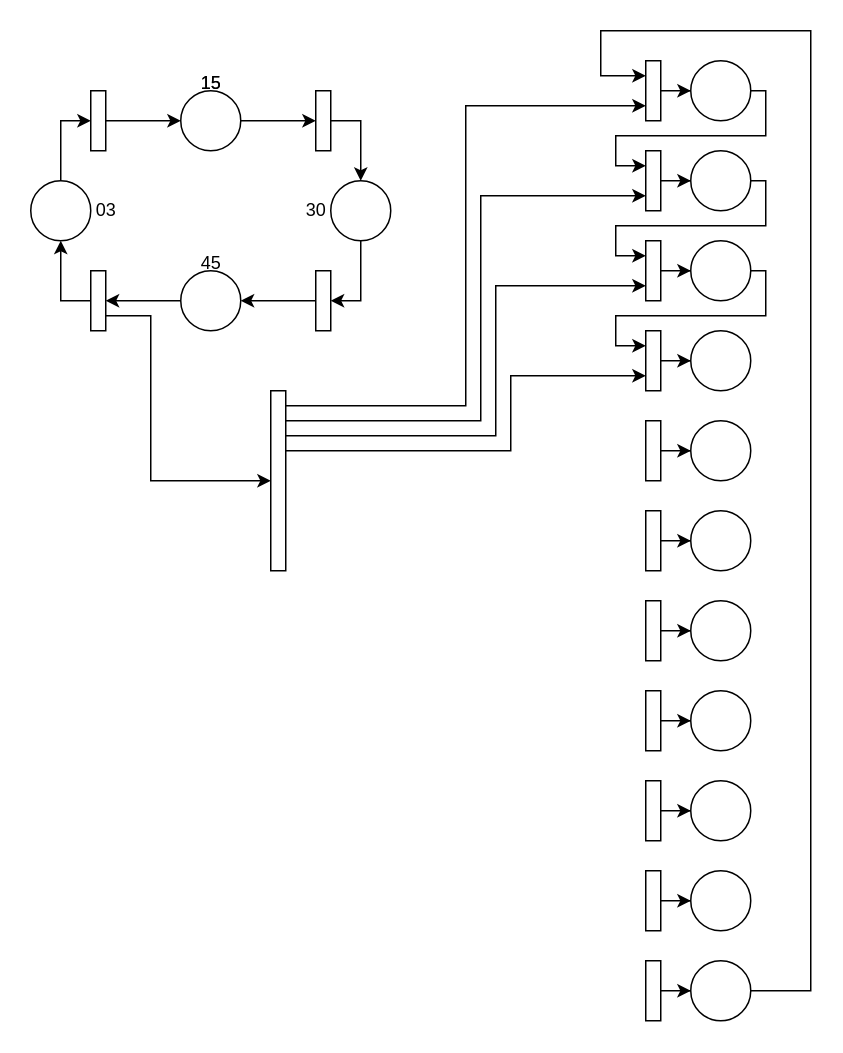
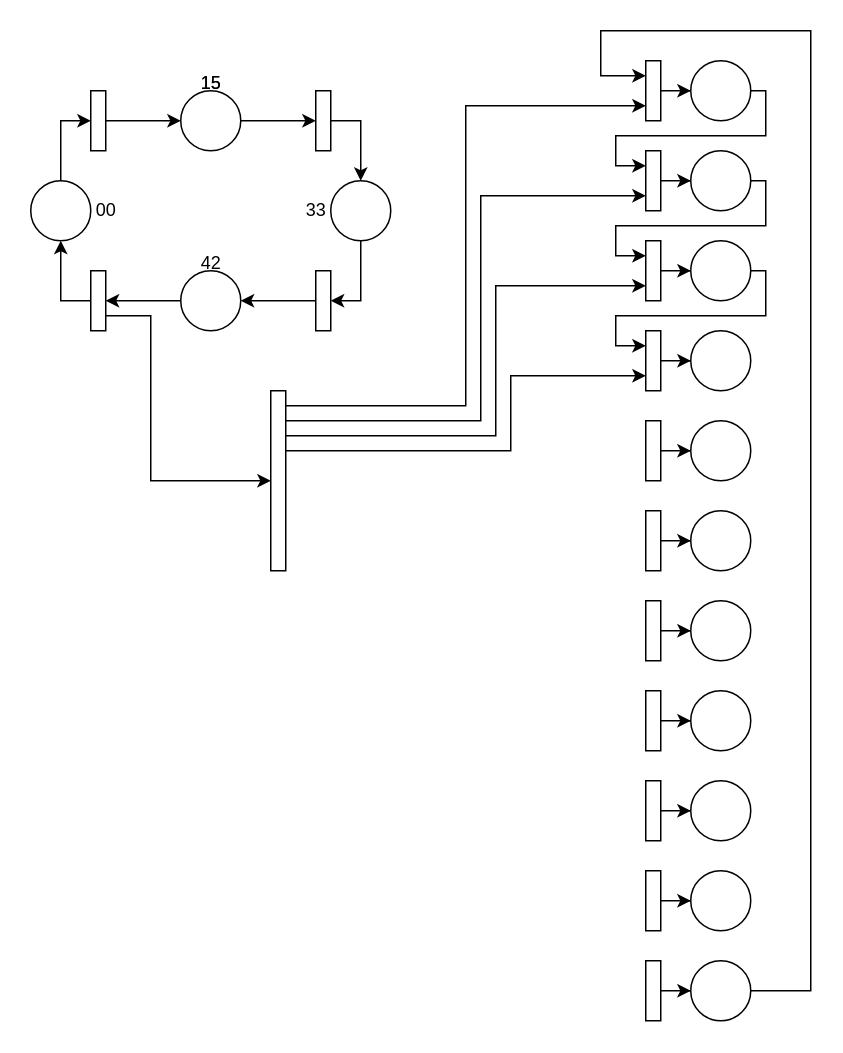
  <mxCell id="0" />
  <mxCell id="1" parent="0" />
  <mxCell id="2" style="edgeStyle=orthogonalEdgeStyle;rounded=0;orthogonalLoop=1;jettySize=auto;html=1;entryX=0.5;entryY=0;entryDx=0;entryDy=0;exitX=1;exitY=0.5;exitDx=0;exitDy=0;" edge="1" parent="1" source="17" target="5"><mxGeometry relative="1" as="geometry"><Array as="points"><mxPoint x="240" y="80" /></Array></mxGeometry></mxCell>
  <mxCell id="3" value="" style="ellipse;whiteSpace=wrap;html=1;aspect=fixed;" vertex="1" parent="1"><mxGeometry x="120" y="60" width="40" height="40" as="geometry" /></mxCell>
  <mxCell id="4" style="edgeStyle=orthogonalEdgeStyle;rounded=0;orthogonalLoop=1;jettySize=auto;html=1;exitX=0;exitY=0.5;exitDx=0;exitDy=0;entryX=1;entryY=0.5;entryDx=0;entryDy=0;" edge="1" parent="1" source="19" target="9"><mxGeometry relative="1" as="geometry"><Array as="points"><mxPoint x="190" y="200" /><mxPoint x="190" y="200" /></Array></mxGeometry></mxCell>
  <mxCell id="5" value="" style="ellipse;whiteSpace=wrap;html=1;aspect=fixed;" vertex="1" parent="1"><mxGeometry x="220" y="120" width="40" height="40" as="geometry" /></mxCell>
  <mxCell id="6" style="edgeStyle=orthogonalEdgeStyle;rounded=0;orthogonalLoop=1;jettySize=auto;html=1;entryX=0;entryY=0.5;entryDx=0;entryDy=0;" edge="1" parent="1" source="7" target="15"><mxGeometry relative="1" as="geometry" /></mxCell>
  <mxCell id="7" value="" style="ellipse;whiteSpace=wrap;html=1;aspect=fixed;" vertex="1" parent="1"><mxGeometry x="20" y="120" width="40" height="40" as="geometry" /></mxCell>
  <mxCell id="8" style="edgeStyle=orthogonalEdgeStyle;rounded=0;orthogonalLoop=1;jettySize=auto;html=1;exitX=0;exitY=0.5;exitDx=0;exitDy=0;entryX=0.5;entryY=1;entryDx=0;entryDy=0;" edge="1" parent="1" source="23" target="7"><mxGeometry relative="1" as="geometry" /></mxCell>
  <mxCell id="9" value="" style="ellipse;whiteSpace=wrap;html=1;aspect=fixed;" vertex="1" parent="1"><mxGeometry x="120" y="180" width="40" height="40" as="geometry" /></mxCell>
  <mxCell id="10" value="15" style="text;html=1;align=center;verticalAlign=middle;resizable=0;points=[];autosize=1;strokeColor=none;fillColor=none;" vertex="1" parent="1"><mxGeometry x="120" y="40" width="40" height="30" as="geometry" /></mxCell>
- <mxCell id="11" value="30" style="text;html=1;align=center;verticalAlign=middle;resizable=0;points=[];autosize=1;strokeColor=none;fillColor=none;" vertex="1" parent="1"><mxGeometry x="190" y="125" width="40" height="30" as="geometry" /></mxCell>
- <mxCell id="12" value="45" style="text;html=1;align=center;verticalAlign=middle;resizable=0;points=[];autosize=1;strokeColor=none;fillColor=none;" vertex="1" parent="1"><mxGeometry x="120" y="160" width="40" height="30" as="geometry" /></mxCell>
- <mxCell id="13" value="03" style="text;html=1;align=center;verticalAlign=middle;resizable=0;points=[];autosize=1;strokeColor=none;fillColor=none;" vertex="1" parent="1"><mxGeometry x="50" y="125" width="40" height="30" as="geometry" /></mxCell>
+ <mxCell id="11" value="33" style="text;html=1;align=center;verticalAlign=middle;resizable=0;points=[];autosize=1;strokeColor=none;fillColor=none;" vertex="1" parent="1"><mxGeometry x="190" y="125" width="40" height="30" as="geometry" /></mxCell>
+ <mxCell id="12" value="42" style="text;html=1;align=center;verticalAlign=middle;resizable=0;points=[];autosize=1;strokeColor=none;fillColor=none;" vertex="1" parent="1"><mxGeometry x="120" y="160" width="40" height="30" as="geometry" /></mxCell>
+ <mxCell id="13" value="00" style="text;html=1;align=center;verticalAlign=middle;resizable=0;points=[];autosize=1;strokeColor=none;fillColor=none;" vertex="1" parent="1"><mxGeometry x="50" y="125" width="40" height="30" as="geometry" /></mxCell>
  <mxCell id="14" style="edgeStyle=orthogonalEdgeStyle;rounded=0;orthogonalLoop=1;jettySize=auto;html=1;entryX=0;entryY=0.5;entryDx=0;entryDy=0;" edge="1" parent="1" source="15" target="3"><mxGeometry relative="1" as="geometry" /></mxCell>
  <mxCell id="15" value="" style="rounded=0;whiteSpace=wrap;html=1;" vertex="1" parent="1"><mxGeometry x="60" y="60" width="10" height="40" as="geometry" /></mxCell>
  <mxCell id="16" value="" style="edgeStyle=orthogonalEdgeStyle;rounded=0;orthogonalLoop=1;jettySize=auto;html=1;entryX=0;entryY=0.5;entryDx=0;entryDy=0;" edge="1" parent="1" source="3" target="17"><mxGeometry relative="1" as="geometry"><mxPoint x="160" y="78" as="sourcePoint" /><mxPoint x="226" y="126" as="targetPoint" /></mxGeometry></mxCell>
  <mxCell id="17" value="" style="rounded=0;whiteSpace=wrap;html=1;" vertex="1" parent="1"><mxGeometry x="210" y="60" width="10" height="40" as="geometry" /></mxCell>
  <mxCell id="18" value="" style="edgeStyle=orthogonalEdgeStyle;rounded=0;orthogonalLoop=1;jettySize=auto;html=1;exitX=0.5;exitY=1;exitDx=0;exitDy=0;entryX=1;entryY=0.5;entryDx=0;entryDy=0;" edge="1" parent="1" source="5" target="19"><mxGeometry relative="1" as="geometry"><mxPoint x="226" y="154" as="sourcePoint" /><mxPoint x="160" y="200" as="targetPoint" /><Array as="points"><mxPoint x="240" y="200" /></Array></mxGeometry></mxCell>
  <mxCell id="19" value="" style="rounded=0;whiteSpace=wrap;html=1;" vertex="1" parent="1"><mxGeometry x="210" y="180" width="10" height="40" as="geometry" /></mxCell>
  <mxCell id="20" value="15" style="text;html=1;align=center;verticalAlign=middle;resizable=0;points=[];autosize=1;strokeColor=none;fillColor=none;" vertex="1" parent="1"><mxGeometry x="120" y="40" width="40" height="30" as="geometry" /></mxCell>
  <mxCell id="21" value="" style="edgeStyle=orthogonalEdgeStyle;rounded=0;orthogonalLoop=1;jettySize=auto;html=1;exitX=0;exitY=0.5;exitDx=0;exitDy=0;entryX=1;entryY=0.5;entryDx=0;entryDy=0;" edge="1" parent="1" source="9" target="23"><mxGeometry relative="1" as="geometry"><mxPoint x="120" y="200" as="sourcePoint" /><mxPoint x="40" y="160" as="targetPoint" /></mxGeometry></mxCell>
  <mxCell id="22" style="edgeStyle=orthogonalEdgeStyle;rounded=0;orthogonalLoop=1;jettySize=auto;html=1;entryX=0;entryY=0.5;entryDx=0;entryDy=0;" edge="1" parent="1" source="23" target="61"><mxGeometry relative="1" as="geometry"><mxPoint x="65" y="320" as="targetPoint" /><Array as="points"><mxPoint x="100" y="210" /><mxPoint x="100" y="320" /></Array></mxGeometry></mxCell>
  <mxCell id="23" value="" style="rounded=0;whiteSpace=wrap;html=1;" vertex="1" parent="1"><mxGeometry x="60" y="180" width="10" height="40" as="geometry" /></mxCell>
  <mxCell id="24" value="" style="ellipse;whiteSpace=wrap;html=1;aspect=fixed;" vertex="1" parent="1"><mxGeometry x="460" y="40" width="40" height="40" as="geometry" /></mxCell>
  <mxCell id="25" style="edgeStyle=orthogonalEdgeStyle;rounded=0;orthogonalLoop=1;jettySize=auto;html=1;entryX=0;entryY=0.25;entryDx=0;entryDy=0;" edge="1" parent="1" source="26" target="40"><mxGeometry relative="1" as="geometry"><Array as="points"><mxPoint x="540" y="660" /><mxPoint x="540" y="20" /><mxPoint x="400" y="20" /><mxPoint x="400" y="50" /></Array></mxGeometry></mxCell>
  <mxCell id="26" value="" style="ellipse;whiteSpace=wrap;html=1;aspect=fixed;" vertex="1" parent="1"><mxGeometry x="460" y="640" width="40" height="40" as="geometry" /></mxCell>
  <mxCell id="27" value="" style="ellipse;whiteSpace=wrap;html=1;aspect=fixed;" vertex="1" parent="1"><mxGeometry x="460" y="580" width="40" height="40" as="geometry" /></mxCell>
  <mxCell id="28" value="" style="ellipse;whiteSpace=wrap;html=1;aspect=fixed;" vertex="1" parent="1"><mxGeometry x="460" y="520" width="40" height="40" as="geometry" /></mxCell>
  <mxCell id="29" value="" style="ellipse;whiteSpace=wrap;html=1;aspect=fixed;" vertex="1" parent="1"><mxGeometry x="460" y="400" width="40" height="40" as="geometry" /></mxCell>
  <mxCell id="30" value="" style="ellipse;whiteSpace=wrap;html=1;aspect=fixed;" vertex="1" parent="1"><mxGeometry x="460" y="460" width="40" height="40" as="geometry" /></mxCell>
  <mxCell id="31" value="" style="ellipse;whiteSpace=wrap;html=1;aspect=fixed;" vertex="1" parent="1"><mxGeometry x="460" y="340" width="40" height="40" as="geometry" /></mxCell>
  <mxCell id="32" value="" style="ellipse;whiteSpace=wrap;html=1;aspect=fixed;" vertex="1" parent="1"><mxGeometry x="460" y="280" width="40" height="40" as="geometry" /></mxCell>
  <mxCell id="33" value="" style="ellipse;whiteSpace=wrap;html=1;aspect=fixed;" vertex="1" parent="1"><mxGeometry x="460" y="220" width="40" height="40" as="geometry" /></mxCell>
  <mxCell id="34" style="edgeStyle=orthogonalEdgeStyle;rounded=0;orthogonalLoop=1;jettySize=auto;html=1;entryX=0;entryY=0.25;entryDx=0;entryDy=0;" edge="1" parent="1" source="35" target="52"><mxGeometry relative="1" as="geometry"><Array as="points"><mxPoint x="510" y="180" /><mxPoint x="510" y="210" /><mxPoint x="410" y="210" /><mxPoint x="410" y="230" /></Array></mxGeometry></mxCell>
  <mxCell id="35" value="" style="ellipse;whiteSpace=wrap;html=1;aspect=fixed;" vertex="1" parent="1"><mxGeometry x="460" y="160" width="40" height="40" as="geometry" /></mxCell>
  <mxCell id="36" style="edgeStyle=orthogonalEdgeStyle;rounded=0;orthogonalLoop=1;jettySize=auto;html=1;entryX=0;entryY=0.25;entryDx=0;entryDy=0;" edge="1" parent="1" source="37" target="54"><mxGeometry relative="1" as="geometry"><Array as="points"><mxPoint x="510" y="120" /><mxPoint x="510" y="150" /><mxPoint x="410" y="150" /><mxPoint x="410" y="170" /></Array></mxGeometry></mxCell>
  <mxCell id="37" value="" style="ellipse;whiteSpace=wrap;html=1;aspect=fixed;" vertex="1" parent="1"><mxGeometry x="460" y="100" width="40" height="40" as="geometry" /></mxCell>
  <mxCell id="38" style="edgeStyle=orthogonalEdgeStyle;rounded=0;orthogonalLoop=1;jettySize=auto;html=1;exitX=1;exitY=0.5;exitDx=0;exitDy=0;entryX=0;entryY=0.25;entryDx=0;entryDy=0;" edge="1" parent="1" source="24" target="56"><mxGeometry relative="1" as="geometry"><Array as="points"><mxPoint x="510" y="60" /><mxPoint x="510" y="90" /><mxPoint x="410" y="90" /><mxPoint x="410" y="110" /></Array></mxGeometry></mxCell>
  <mxCell id="39" style="edgeStyle=orthogonalEdgeStyle;rounded=0;orthogonalLoop=1;jettySize=auto;html=1;entryX=0;entryY=0.5;entryDx=0;entryDy=0;" edge="1" parent="1" source="40" target="24"><mxGeometry relative="1" as="geometry" /></mxCell>
  <mxCell id="40" value="" style="rounded=0;whiteSpace=wrap;html=1;" vertex="1" parent="1"><mxGeometry x="430" y="40" width="10" height="40" as="geometry" /></mxCell>
  <mxCell id="41" style="edgeStyle=orthogonalEdgeStyle;rounded=0;orthogonalLoop=1;jettySize=auto;html=1;entryX=0;entryY=0.5;entryDx=0;entryDy=0;" edge="1" parent="1" source="42" target="28"><mxGeometry relative="1" as="geometry" /></mxCell>
  <mxCell id="42" value="" style="rounded=0;whiteSpace=wrap;html=1;" vertex="1" parent="1"><mxGeometry x="430" y="520" width="10" height="40" as="geometry" /></mxCell>
  <mxCell id="43" style="edgeStyle=orthogonalEdgeStyle;rounded=0;orthogonalLoop=1;jettySize=auto;html=1;entryX=0;entryY=0.5;entryDx=0;entryDy=0;" edge="1" parent="1" source="44" target="30"><mxGeometry relative="1" as="geometry" /></mxCell>
  <mxCell id="44" value="" style="rounded=0;whiteSpace=wrap;html=1;" vertex="1" parent="1"><mxGeometry x="430" y="460" width="10" height="40" as="geometry" /></mxCell>
  <mxCell id="45" style="edgeStyle=orthogonalEdgeStyle;rounded=0;orthogonalLoop=1;jettySize=auto;html=1;entryX=0;entryY=0.5;entryDx=0;entryDy=0;" edge="1" parent="1" source="46" target="29"><mxGeometry relative="1" as="geometry" /></mxCell>
  <mxCell id="46" value="" style="rounded=0;whiteSpace=wrap;html=1;" vertex="1" parent="1"><mxGeometry x="430" y="400" width="10" height="40" as="geometry" /></mxCell>
  <mxCell id="47" style="edgeStyle=orthogonalEdgeStyle;rounded=0;orthogonalLoop=1;jettySize=auto;html=1;entryX=0;entryY=0.5;entryDx=0;entryDy=0;" edge="1" parent="1" source="48" target="31"><mxGeometry relative="1" as="geometry" /></mxCell>
  <mxCell id="48" value="" style="rounded=0;whiteSpace=wrap;html=1;" vertex="1" parent="1"><mxGeometry x="430" y="340" width="10" height="40" as="geometry" /></mxCell>
  <mxCell id="49" style="edgeStyle=orthogonalEdgeStyle;rounded=0;orthogonalLoop=1;jettySize=auto;html=1;entryX=0;entryY=0.5;entryDx=0;entryDy=0;" edge="1" parent="1" source="50" target="32"><mxGeometry relative="1" as="geometry" /></mxCell>
  <mxCell id="50" value="" style="rounded=0;whiteSpace=wrap;html=1;" vertex="1" parent="1"><mxGeometry x="430" y="280" width="10" height="40" as="geometry" /></mxCell>
  <mxCell id="51" style="edgeStyle=orthogonalEdgeStyle;rounded=0;orthogonalLoop=1;jettySize=auto;html=1;entryX=0;entryY=0.5;entryDx=0;entryDy=0;" edge="1" parent="1" source="52" target="33"><mxGeometry relative="1" as="geometry" /></mxCell>
  <mxCell id="52" value="" style="rounded=0;whiteSpace=wrap;html=1;" vertex="1" parent="1"><mxGeometry x="430" y="220" width="10" height="40" as="geometry" /></mxCell>
  <mxCell id="53" style="edgeStyle=orthogonalEdgeStyle;rounded=0;orthogonalLoop=1;jettySize=auto;html=1;entryX=0;entryY=0.5;entryDx=0;entryDy=0;" edge="1" parent="1" source="54" target="35"><mxGeometry relative="1" as="geometry" /></mxCell>
  <mxCell id="54" value="" style="rounded=0;whiteSpace=wrap;html=1;" vertex="1" parent="1"><mxGeometry x="430" y="160" width="10" height="40" as="geometry" /></mxCell>
  <mxCell id="55" style="edgeStyle=orthogonalEdgeStyle;rounded=0;orthogonalLoop=1;jettySize=auto;html=1;entryX=0;entryY=0.5;entryDx=0;entryDy=0;" edge="1" parent="1" source="56" target="37"><mxGeometry relative="1" as="geometry" /></mxCell>
  <mxCell id="56" value="" style="rounded=0;whiteSpace=wrap;html=1;" vertex="1" parent="1"><mxGeometry x="430" y="100" width="10" height="40" as="geometry" /></mxCell>
  <mxCell id="57" style="edgeStyle=orthogonalEdgeStyle;rounded=0;orthogonalLoop=1;jettySize=auto;html=1;" edge="1" parent="1"><mxGeometry relative="1" as="geometry"><mxPoint x="190" y="270" as="sourcePoint" /><mxPoint x="430" y="70" as="targetPoint" /><Array as="points"><mxPoint x="310" y="270" /><mxPoint x="310" y="70" /><mxPoint x="430" y="70" /></Array></mxGeometry></mxCell>
  <mxCell id="58" style="edgeStyle=orthogonalEdgeStyle;rounded=0;orthogonalLoop=1;jettySize=auto;html=1;" edge="1" parent="1"><mxGeometry relative="1" as="geometry"><mxPoint x="190" y="280" as="sourcePoint" /><mxPoint x="430" y="130" as="targetPoint" /><Array as="points"><mxPoint x="320" y="280" /><mxPoint x="320" y="130" /><mxPoint x="430" y="130" /></Array></mxGeometry></mxCell>
  <mxCell id="59" style="edgeStyle=orthogonalEdgeStyle;rounded=0;orthogonalLoop=1;jettySize=auto;html=1;entryX=0;entryY=0.75;entryDx=0;entryDy=0;" edge="1" parent="1" source="61" target="54"><mxGeometry relative="1" as="geometry"><Array as="points"><mxPoint x="330" y="290" /><mxPoint x="330" y="190" /></Array></mxGeometry></mxCell>
  <mxCell id="60" style="edgeStyle=orthogonalEdgeStyle;rounded=0;orthogonalLoop=1;jettySize=auto;html=1;" edge="1" parent="1" source="61"><mxGeometry relative="1" as="geometry"><mxPoint x="430" y="250" as="targetPoint" /><Array as="points"><mxPoint x="340" y="300" /><mxPoint x="340" y="250" /></Array></mxGeometry></mxCell>
  <mxCell id="61" value="" style="rounded=0;whiteSpace=wrap;html=1;" vertex="1" parent="1"><mxGeometry x="180" y="260" width="10" height="120" as="geometry" /></mxCell>
  <mxCell id="62" style="edgeStyle=orthogonalEdgeStyle;rounded=0;orthogonalLoop=1;jettySize=auto;html=1;entryX=0;entryY=0.5;entryDx=0;entryDy=0;" edge="1" parent="1" source="63" target="26"><mxGeometry relative="1" as="geometry" /></mxCell>
  <mxCell id="63" value="" style="rounded=0;whiteSpace=wrap;html=1;" vertex="1" parent="1"><mxGeometry x="430" y="640" width="10" height="40" as="geometry" /></mxCell>
  <mxCell id="64" style="edgeStyle=orthogonalEdgeStyle;rounded=0;orthogonalLoop=1;jettySize=auto;html=1;entryX=0;entryY=0.5;entryDx=0;entryDy=0;" edge="1" parent="1" source="65" target="27"><mxGeometry relative="1" as="geometry" /></mxCell>
  <mxCell id="65" value="" style="rounded=0;whiteSpace=wrap;html=1;" vertex="1" parent="1"><mxGeometry x="430" y="580" width="10" height="40" as="geometry" /></mxCell>
